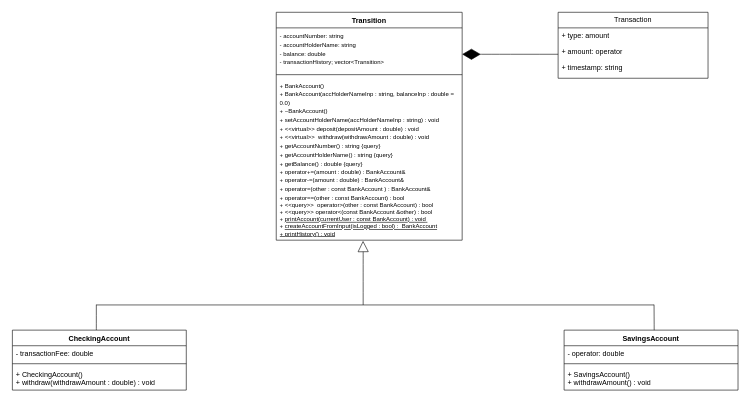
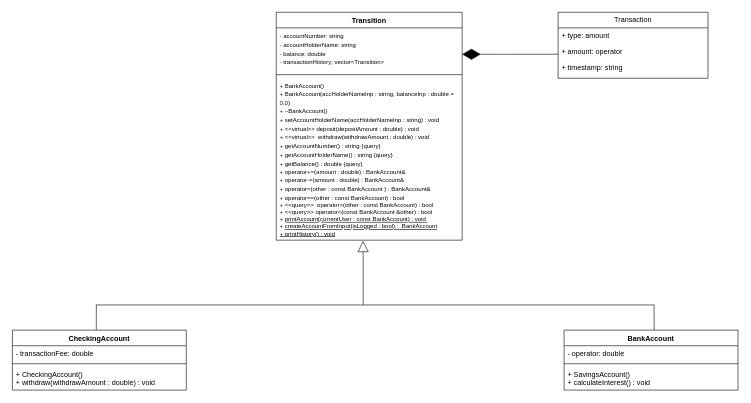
  <mxCell id="0" />
  <mxCell id="1" parent="0" />
  <mxCell id="2" value="Transition" style="swimlane;fontStyle=1;align=center;verticalAlign=top;childLayout=stackLayout;horizontal=1;startSize=26;horizontalStack=0;resizeParent=1;resizeParentMax=0;resizeLast=0;collapsible=1;marginBottom=0;whiteSpace=wrap;html=1;" vertex="1" parent="1"><mxGeometry x="460" y="20" width="310" height="380" as="geometry" /></mxCell>
  <mxCell id="3" value="&lt;font style=&quot;font-size: 10px;&quot;&gt;- accountNumber: string&lt;/font&gt;&lt;div&gt;&lt;font style=&quot;font-size: 10px;&quot;&gt;- accountHolderName: string&lt;/font&gt;&lt;/div&gt;&lt;div&gt;&lt;font style=&quot;font-size: 10px;&quot;&gt;- balance: double&lt;/font&gt;&lt;/div&gt;&lt;div&gt;&lt;font style=&quot;font-size: 10px;&quot;&gt;- transactionHistory; vector&amp;lt;Transition&amp;gt;&lt;/font&gt;&lt;/div&gt;" style="text;strokeColor=none;fillColor=none;align=left;verticalAlign=top;spacingLeft=4;spacingRight=4;overflow=hidden;rotatable=0;points=[[0,0.5],[1,0.5]];portConstraint=eastwest;whiteSpace=wrap;html=1;" vertex="1" parent="2"><mxGeometry y="26" width="310" height="74" as="geometry" /></mxCell>
  <mxCell id="4" value="" style="line;strokeWidth=1;fillColor=none;align=left;verticalAlign=middle;spacingTop=-1;spacingLeft=3;spacingRight=3;rotatable=0;labelPosition=right;points=[];portConstraint=eastwest;strokeColor=inherit;" vertex="1" parent="2"><mxGeometry y="100" width="310" height="8" as="geometry" /></mxCell>
  <mxCell id="5" value="&lt;font style=&quot;font-size: 10px;&quot;&gt;+ BankAccount()&lt;/font&gt;&lt;div&gt;&lt;div&gt;&lt;font style=&quot;font-size: 10px;&quot;&gt;+ BankAccount(accHolderNameInp : string, balanceInp : double = 0.0)&lt;/font&gt;&lt;/div&gt;&lt;div&gt;&lt;font style=&quot;font-size: 10px;&quot;&gt;+ ~BankAccount()&lt;/font&gt;&lt;/div&gt;&lt;div&gt;&lt;font style=&quot;font-size: 10px;&quot;&gt;+ setAccountHolderName(accHolderNameInp : string) : void&lt;/font&gt;&lt;/div&gt;&lt;div&gt;&lt;font style=&quot;font-size: 10px;&quot;&gt;+ &amp;lt;&amp;lt;virtual&amp;gt;&amp;gt; deposit(depositAmount : double) : void&amp;nbsp;&lt;/font&gt;&lt;/div&gt;&lt;div&gt;&lt;font style=&quot;font-size: 10px;&quot;&gt;+&amp;nbsp;&lt;span style=&quot;background-color: transparent; color: light-dark(rgb(0, 0, 0), rgb(255, 255, 255));&quot;&gt;&amp;lt;&amp;lt;virtual&amp;gt;&amp;gt;&lt;/span&gt;&lt;span style=&quot;background-color: transparent; color: light-dark(rgb(0, 0, 0), rgb(255, 255, 255));&quot;&gt;&amp;nbsp;&amp;nbsp;&lt;/span&gt;&lt;span style=&quot;background-color: transparent; color: light-dark(rgb(0, 0, 0), rgb(255, 255, 255));&quot;&gt;withdraw(withdrawAmount :&amp;nbsp;&lt;/span&gt;&lt;span style=&quot;background-color: transparent; color: light-dark(rgb(0, 0, 0), rgb(255, 255, 255));&quot;&gt;double&lt;/span&gt;&lt;span style=&quot;background-color: transparent; color: light-dark(rgb(0, 0, 0), rgb(255, 255, 255));&quot;&gt;) : void&lt;/span&gt;&lt;/font&gt;&lt;/div&gt;&lt;div&gt;&lt;span style=&quot;background-color: transparent;&quot;&gt;&lt;font style=&quot;font-size: 10px;&quot;&gt;+ getAccountNumber() : string {query}&lt;/font&gt;&lt;/span&gt;&lt;/div&gt;&lt;div&gt;&lt;font style=&quot;font-size: 10px;&quot;&gt;&lt;span style=&quot;background-color: transparent;&quot;&gt;+&amp;nbsp;&lt;/span&gt;&lt;span style=&quot;background-color: transparent;&quot;&gt;getAccountHolderName() : string {query}&lt;/span&gt;&lt;/font&gt;&lt;/div&gt;&lt;div&gt;&lt;span style=&quot;background-color: transparent;&quot;&gt;&lt;font style=&quot;font-size: 10px;&quot;&gt;+ getBalance() : double {query}&lt;/font&gt;&lt;/span&gt;&lt;/div&gt;&lt;div&gt;&lt;span style=&quot;background-color: transparent;&quot;&gt;&lt;font style=&quot;font-size: 10px;&quot;&gt;+ operator+=(amount : double) : BankAccount&amp;amp;&lt;/font&gt;&lt;/span&gt;&lt;/div&gt;&lt;div&gt;&lt;font style=&quot;font-size: 10px;&quot;&gt;+ operator-=(amount : double) : BankAccount&amp;amp;&lt;/font&gt;&lt;/div&gt;&lt;div&gt;&lt;font style=&quot;font-size: 10px;&quot;&gt;+&amp;nbsp;operator=(other :&amp;nbsp;&lt;span style=&quot;background-color: transparent; color: light-dark(rgb(0, 0, 0), rgb(255, 255, 255));&quot;&gt;const BankAccount&lt;/span&gt;&lt;span style=&quot;background-color: transparent; color: light-dark(rgb(0, 0, 0), rgb(255, 255, 255));&quot;&gt;&amp;nbsp;&lt;/span&gt;&lt;span style=&quot;background-color: transparent; color: light-dark(rgb(0, 0, 0), rgb(255, 255, 255));&quot;&gt;) : BankAccount&amp;amp;&lt;/span&gt;&lt;/font&gt;&lt;/div&gt;&lt;div&gt;&lt;font style=&quot;font-size: 10px;&quot;&gt;&lt;span style=&quot;background-color: transparent;&quot;&gt;+ operator==(other :&amp;nbsp;&lt;/span&gt;&lt;span style=&quot;background-color: transparent; color: light-dark(rgb(0, 0, 0), rgb(255, 255, 255));&quot;&gt;const BankAccount&lt;/span&gt;&lt;span style=&quot;background-color: transparent; color: light-dark(rgb(0, 0, 0), rgb(255, 255, 255));&quot;&gt;) :&amp;nbsp;&lt;/span&gt;&lt;span style=&quot;background-color: transparent; color: light-dark(rgb(0, 0, 0), rgb(255, 255, 255));&quot;&gt;bool&lt;/span&gt;&lt;/font&gt;&lt;/div&gt;&lt;div&gt;&lt;font style=&quot;font-size: 10px;&quot;&gt;&lt;span style=&quot;background-color: transparent;&quot;&gt;&lt;div style=&quot;&quot;&gt;+&amp;nbsp;&lt;span style=&quot;background-color: transparent; color: light-dark(rgb(0, 0, 0), rgb(255, 255, 255));&quot;&gt;&amp;lt;&amp;lt;query&amp;gt;&amp;gt;&lt;/span&gt;&lt;span style=&quot;background-color: transparent; color: light-dark(rgb(0, 0, 0), rgb(255, 255, 255));&quot;&gt;&amp;nbsp;&amp;nbsp;&lt;/span&gt;&lt;span style=&quot;background-color: transparent; color: light-dark(rgb(0, 0, 0), rgb(255, 255, 255));&quot;&gt;operator&amp;gt;(other : const BankAccount) : bool&amp;nbsp;&lt;/span&gt;&lt;/div&gt;&lt;/span&gt;&lt;span style=&quot;background-color: transparent;&quot;&gt;&lt;div style=&quot;&quot;&gt;+&amp;nbsp;&lt;span style=&quot;background-color: transparent; color: light-dark(rgb(0, 0, 0), rgb(255, 255, 255));&quot;&gt;&amp;lt;&amp;lt;query&amp;gt;&amp;gt;&amp;nbsp;&lt;/span&gt;&lt;span style=&quot;background-color: transparent; color: light-dark(rgb(0, 0, 0), rgb(255, 255, 255));&quot;&gt;operator&amp;lt;(const BankAccount &amp;amp;other) : bool&lt;/span&gt;&lt;/div&gt;&lt;/span&gt;&lt;span style=&quot;background-color: transparent;&quot;&gt;&lt;div style=&quot;&quot;&gt;+ &lt;u&gt;printAccount(currentUser :&amp;nbsp;&lt;span style=&quot;background-color: transparent; color: light-dark(rgb(0, 0, 0), rgb(255, 255, 255));&quot;&gt;const BankAccount&lt;/span&gt;&lt;span style=&quot;background-color: transparent; color: light-dark(rgb(0, 0, 0), rgb(255, 255, 255));&quot;&gt;) :&amp;nbsp;&lt;/span&gt;&lt;span style=&quot;background-color: transparent; color: light-dark(rgb(0, 0, 0), rgb(255, 255, 255));&quot;&gt;void&lt;/span&gt;&lt;span style=&quot;background-color: transparent; color: light-dark(rgb(0, 0, 0), rgb(255, 255, 255));&quot;&gt;&amp;nbsp;&lt;/span&gt;&lt;/u&gt;&lt;/div&gt;&lt;/span&gt;&lt;span style=&quot;background-color: transparent;&quot;&gt;&lt;div style=&quot;&quot;&gt;+ &lt;u&gt;createAccountFromInput(isLogged : bool) :&amp;nbsp;&lt;span style=&quot;background-color: transparent; color: light-dark(rgb(0, 0, 0), rgb(255, 255, 255));&quot;&gt;&amp;nbsp;BankAccount&lt;/span&gt;&lt;/u&gt;&lt;/div&gt;&lt;div style=&quot;&quot;&gt;&lt;u&gt;+ printHistory() : void&lt;/u&gt;&lt;/div&gt;&lt;/span&gt;&lt;/font&gt;&lt;/div&gt;&lt;div&gt;&lt;span style=&quot;background-color: transparent; color: light-dark(rgb(0, 0, 0), rgb(255, 255, 255));&quot;&gt;&lt;font style=&quot;font-size: 10px;&quot;&gt;&lt;br&gt;&lt;/font&gt;&lt;/span&gt;&lt;/div&gt;&lt;div&gt;&lt;span style=&quot;background-color: transparent; color: light-dark(rgb(0, 0, 0), rgb(255, 255, 255));&quot;&gt;&lt;font style=&quot;font-size: 10px;&quot;&gt;&lt;br&gt;&lt;/font&gt;&lt;/span&gt;&lt;/div&gt;&lt;div&gt;&lt;span style=&quot;background-color: transparent;&quot;&gt;&lt;font style=&quot;font-size: 10px;&quot;&gt;&lt;br&gt;&lt;/font&gt;&lt;/span&gt;&lt;/div&gt;&lt;div&gt;&lt;br&gt;&lt;/div&gt;&lt;/div&gt;" style="text;strokeColor=none;fillColor=none;align=left;verticalAlign=top;spacingLeft=4;spacingRight=4;overflow=hidden;rotatable=0;points=[[0,0.5],[1,0.5]];portConstraint=eastwest;whiteSpace=wrap;html=1;" vertex="1" parent="2"><mxGeometry y="108" width="310" height="272" as="geometry" /></mxCell>
  <mxCell id="6" value="" style="endArrow=block;endSize=16;endFill=0;html=1;rounded=0;fontSize=12;curved=1;entryX=0.451;entryY=1.012;entryDx=0;entryDy=0;entryPerimeter=0;" edge="1" parent="1"><mxGeometry width="160" relative="1" as="geometry"><mxPoint x="604.94" y="508" as="sourcePoint" /><mxPoint x="604.75" y="401.144" as="targetPoint" /><Array as="points"><mxPoint x="604.94" y="418" /></Array></mxGeometry></mxCell>
  <mxCell id="7" value="" style="line;strokeWidth=1;fillColor=none;align=left;verticalAlign=middle;spacingTop=-1;spacingLeft=3;spacingRight=3;rotatable=0;labelPosition=right;points=[];portConstraint=eastwest;strokeColor=inherit;" vertex="1" parent="1"><mxGeometry x="160" y="503" width="930" height="10" as="geometry" /></mxCell>
  <mxCell id="8" value="" style="endArrow=none;html=1;rounded=0;fontSize=12;startSize=8;endSize=8;curved=1;entryX=0;entryY=0.446;entryDx=0;entryDy=0;entryPerimeter=0;" edge="1" parent="1" target="7"><mxGeometry width="50" height="50" relative="1" as="geometry"><mxPoint x="160" y="550" as="sourcePoint" /><mxPoint x="160" y="510" as="targetPoint" /></mxGeometry></mxCell>
  <mxCell id="9" value="" style="endArrow=none;html=1;rounded=0;fontSize=12;startSize=8;endSize=8;curved=1;entryX=1;entryY=0.456;entryDx=0;entryDy=0;entryPerimeter=0;exitX=0.518;exitY=0.009;exitDx=0;exitDy=0;exitPerimeter=0;" edge="1" parent="1" source="14" target="7"><mxGeometry width="50" height="50" relative="1" as="geometry"><mxPoint x="1090" y="546" as="sourcePoint" /><mxPoint x="1090" y="510" as="targetPoint" /><Array as="points" /></mxGeometry></mxCell>
  <mxCell id="10" value="CheckingAccount" style="swimlane;fontStyle=1;align=center;verticalAlign=top;childLayout=stackLayout;horizontal=1;startSize=26;horizontalStack=0;resizeParent=1;resizeParentMax=0;resizeLast=0;collapsible=1;marginBottom=0;whiteSpace=wrap;html=1;" vertex="1" parent="1"><mxGeometry x="20" y="550" width="290" height="100" as="geometry" /></mxCell>
  <mxCell id="11" value="- transactionFee: double" style="text;strokeColor=none;fillColor=none;align=left;verticalAlign=top;spacingLeft=4;spacingRight=4;overflow=hidden;rotatable=0;points=[[0,0.5],[1,0.5]];portConstraint=eastwest;whiteSpace=wrap;html=1;" vertex="1" parent="10"><mxGeometry y="26" width="290" height="26" as="geometry" /></mxCell>
  <mxCell id="12" value="" style="line;strokeWidth=1;fillColor=none;align=left;verticalAlign=middle;spacingTop=-1;spacingLeft=3;spacingRight=3;rotatable=0;labelPosition=right;points=[];portConstraint=eastwest;strokeColor=inherit;" vertex="1" parent="10"><mxGeometry y="52" width="290" height="8" as="geometry" /></mxCell>
  <mxCell id="13" value="+ CheckingAccount()&lt;div&gt;+&amp;nbsp;withdraw(withdrawAmount : double) : void&lt;/div&gt;" style="text;strokeColor=none;fillColor=none;align=left;verticalAlign=top;spacingLeft=4;spacingRight=4;overflow=hidden;rotatable=0;points=[[0,0.5],[1,0.5]];portConstraint=eastwest;whiteSpace=wrap;html=1;" vertex="1" parent="10"><mxGeometry y="60" width="290" height="40" as="geometry" /></mxCell>
- <mxCell id="14" value="SavingsAccount" style="swimlane;fontStyle=1;align=center;verticalAlign=top;childLayout=stackLayout;horizontal=1;startSize=26;horizontalStack=0;resizeParent=1;resizeParentMax=0;resizeLast=0;collapsible=1;marginBottom=0;whiteSpace=wrap;html=1;" vertex="1" parent="1"><mxGeometry x="940" y="550" width="290" height="100" as="geometry" /></mxCell>
+ <mxCell id="14" value="BankAccount" style="swimlane;fontStyle=1;align=center;verticalAlign=top;childLayout=stackLayout;horizontal=1;startSize=26;horizontalStack=0;resizeParent=1;resizeParentMax=0;resizeLast=0;collapsible=1;marginBottom=0;whiteSpace=wrap;html=1;" vertex="1" parent="1"><mxGeometry x="940" y="550" width="290" height="100" as="geometry" /></mxCell>
  <mxCell id="15" value="- operator: double" style="text;strokeColor=none;fillColor=none;align=left;verticalAlign=top;spacingLeft=4;spacingRight=4;overflow=hidden;rotatable=0;points=[[0,0.5],[1,0.5]];portConstraint=eastwest;whiteSpace=wrap;html=1;" vertex="1" parent="14"><mxGeometry y="26" width="290" height="26" as="geometry" /></mxCell>
  <mxCell id="16" value="" style="line;strokeWidth=1;fillColor=none;align=left;verticalAlign=middle;spacingTop=-1;spacingLeft=3;spacingRight=3;rotatable=0;labelPosition=right;points=[];portConstraint=eastwest;strokeColor=inherit;" vertex="1" parent="14"><mxGeometry y="52" width="290" height="8" as="geometry" /></mxCell>
- <mxCell id="17" value="+ SavingsAccount()&lt;div&gt;+&amp;nbsp;withdrawAmount() : void&lt;/div&gt;" style="text;strokeColor=none;fillColor=none;align=left;verticalAlign=top;spacingLeft=4;spacingRight=4;overflow=hidden;rotatable=0;points=[[0,0.5],[1,0.5]];portConstraint=eastwest;whiteSpace=wrap;html=1;" vertex="1" parent="14"><mxGeometry y="60" width="290" height="40" as="geometry" /></mxCell>
+ <mxCell id="17" value="+ SavingsAccount()&lt;div&gt;+&amp;nbsp;calculateInterest() : void&lt;/div&gt;" style="text;strokeColor=none;fillColor=none;align=left;verticalAlign=top;spacingLeft=4;spacingRight=4;overflow=hidden;rotatable=0;points=[[0,0.5],[1,0.5]];portConstraint=eastwest;whiteSpace=wrap;html=1;" vertex="1" parent="14"><mxGeometry y="60" width="290" height="40" as="geometry" /></mxCell>
  <mxCell id="18" value="Transaction" style="swimlane;fontStyle=0;childLayout=stackLayout;horizontal=1;startSize=26;fillColor=none;horizontalStack=0;resizeParent=1;resizeParentMax=0;resizeLast=0;collapsible=1;marginBottom=0;whiteSpace=wrap;html=1;" vertex="1" parent="1"><mxGeometry x="930" y="20" width="250" height="110" as="geometry" /></mxCell>
  <mxCell id="19" value="+ type: amount" style="text;strokeColor=none;fillColor=none;align=left;verticalAlign=top;spacingLeft=4;spacingRight=4;overflow=hidden;rotatable=0;points=[[0,0.5],[1,0.5]];portConstraint=eastwest;whiteSpace=wrap;html=1;" vertex="1" parent="18"><mxGeometry y="26" width="250" height="26" as="geometry" /></mxCell>
  <mxCell id="20" value="+ amount: operator" style="text;strokeColor=none;fillColor=none;align=left;verticalAlign=top;spacingLeft=4;spacingRight=4;overflow=hidden;rotatable=0;points=[[0,0.5],[1,0.5]];portConstraint=eastwest;whiteSpace=wrap;html=1;" vertex="1" parent="18"><mxGeometry y="52" width="250" height="26" as="geometry" /></mxCell>
  <mxCell id="21" value="+ timestamp: string&lt;div&gt;&lt;br&gt;&lt;/div&gt;" style="text;strokeColor=none;fillColor=none;align=left;verticalAlign=top;spacingLeft=4;spacingRight=4;overflow=hidden;rotatable=0;points=[[0,0.5],[1,0.5]];portConstraint=eastwest;whiteSpace=wrap;html=1;" vertex="1" parent="18"><mxGeometry y="78" width="250" height="32" as="geometry" /></mxCell>
  <mxCell id="22" value="" style="endArrow=none;html=1;endSize=24;startArrow=diamondThin;startSize=28;startFill=1;edgeStyle=orthogonalEdgeStyle;align=left;verticalAlign=bottom;rounded=0;fontSize=12;curved=1;endFill=0;" edge="1" parent="1"><mxGeometry x="-1" y="3" relative="1" as="geometry"><mxPoint x="770" y="90" as="sourcePoint" /><mxPoint x="930" y="90" as="targetPoint" /></mxGeometry></mxCell>
